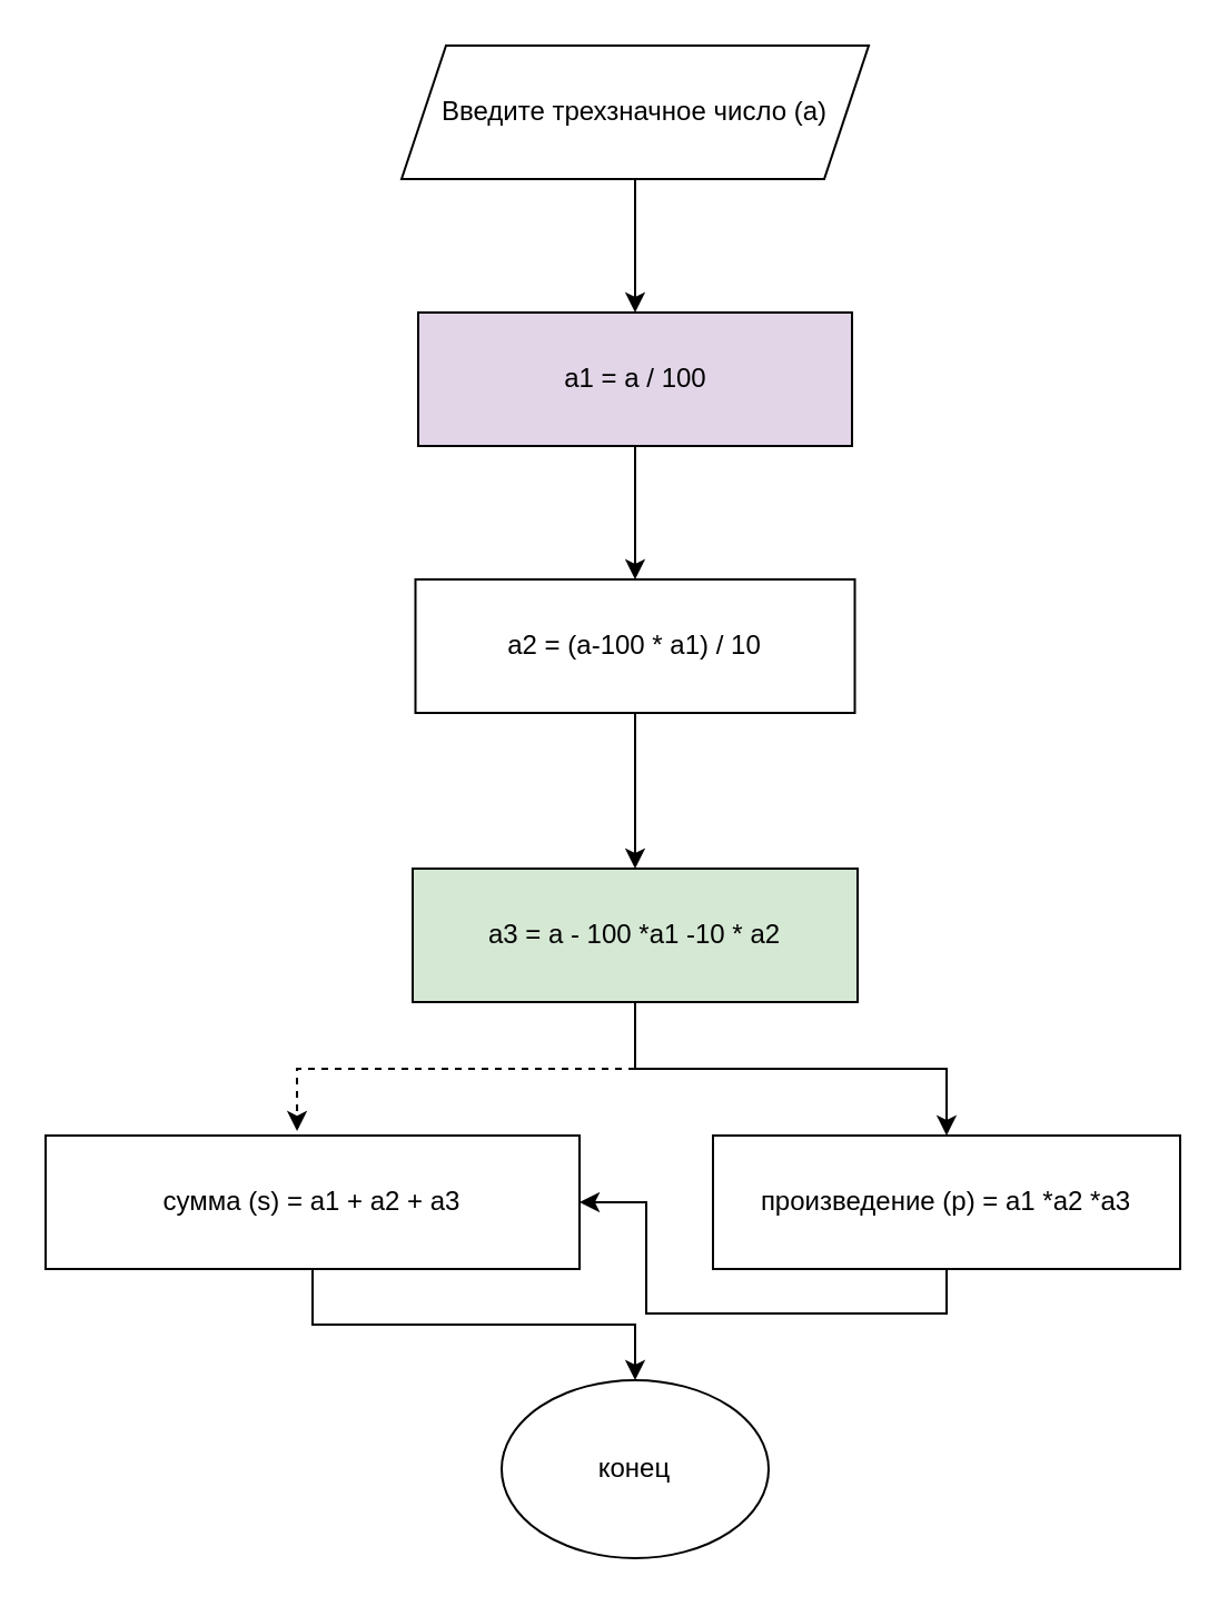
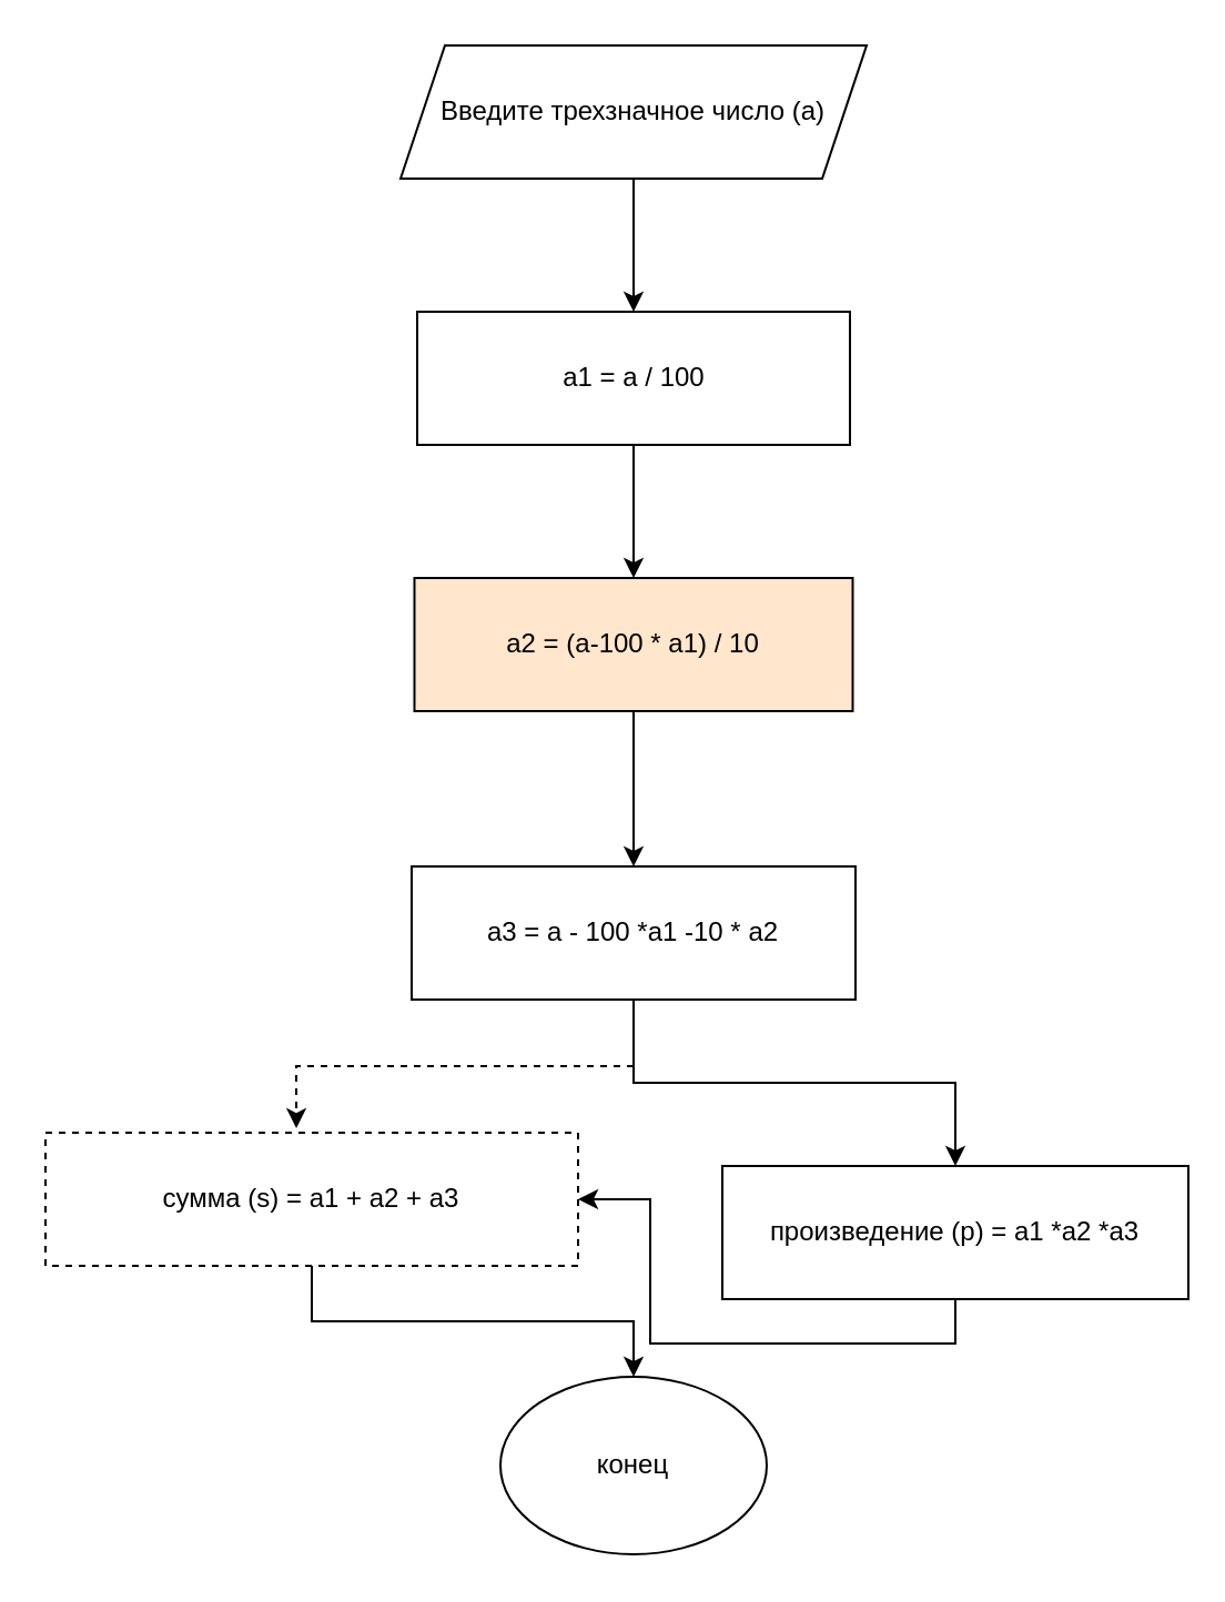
  <mxCell id="0" />
  <mxCell id="1" parent="0" />
  <mxCell id="2" value="Введите трехзначное число (a)" style="shape=parallelogram;perimeter=parallelogramPerimeter;whiteSpace=wrap;html=1;fixedSize=1;" vertex="1" parent="1"><mxGeometry x="180" y="20" width="210" height="60" as="geometry" /></mxCell>
  <mxCell id="3" value="" style="endArrow=classic;html=1;rounded=0;exitX=0.5;exitY=1;exitDx=0;exitDy=0;" edge="1" parent="1" source="2"><mxGeometry width="50" height="50" relative="1" as="geometry"><mxPoint x="240" y="360" as="sourcePoint" /><mxPoint x="285" y="140" as="targetPoint" /></mxGeometry></mxCell>
  <mxCell id="4" style="edgeStyle=orthogonalEdgeStyle;rounded=0;orthogonalLoop=1;jettySize=auto;html=1;exitX=0.5;exitY=1;exitDx=0;exitDy=0;" edge="1" parent="1" source="5"><mxGeometry relative="1" as="geometry"><mxPoint x="285" y="260" as="targetPoint" /></mxGeometry></mxCell>
- <mxCell id="5" value="a1 = a / 100" style="rounded=0;whiteSpace=wrap;html=1;fillColor=#e1d5e7;" vertex="1" parent="1"><mxGeometry x="187.5" y="140" width="195" height="60" as="geometry" /></mxCell>
+ <mxCell id="5" value="a1 = a / 100" style="rounded=0;whiteSpace=wrap;html=1;" vertex="1" parent="1"><mxGeometry x="187.5" y="140" width="195" height="60" as="geometry" /></mxCell>
  <mxCell id="6" style="edgeStyle=orthogonalEdgeStyle;rounded=0;orthogonalLoop=1;jettySize=auto;html=1;exitX=0.5;exitY=1;exitDx=0;exitDy=0;entryX=0.5;entryY=0;entryDx=0;entryDy=0;" edge="1" parent="1" source="7" target="10"><mxGeometry relative="1" as="geometry" /></mxCell>
- <mxCell id="7" value="a2 = (a-100 * a1) / 10" style="rounded=0;whiteSpace=wrap;html=1;" vertex="1" parent="1"><mxGeometry x="186.25" y="260" width="197.5" height="60" as="geometry" /></mxCell>
+ <mxCell id="7" value="a2 = (a-100 * a1) / 10" style="rounded=0;whiteSpace=wrap;html=1;fillColor=#ffe6cc;" vertex="1" parent="1"><mxGeometry x="186.25" y="260" width="197.5" height="60" as="geometry" /></mxCell>
  <mxCell id="8" style="edgeStyle=orthogonalEdgeStyle;rounded=0;orthogonalLoop=1;jettySize=auto;html=1;exitX=0.5;exitY=1;exitDx=0;exitDy=0;entryX=0.471;entryY=-0.033;entryDx=0;entryDy=0;entryPerimeter=0;dashed=1;" edge="1" parent="1" source="10" target="12"><mxGeometry relative="1" as="geometry"><mxPoint x="285" y="500" as="targetPoint" /></mxGeometry></mxCell>
  <mxCell id="9" style="edgeStyle=orthogonalEdgeStyle;rounded=0;orthogonalLoop=1;jettySize=auto;html=1;exitX=0.5;exitY=1;exitDx=0;exitDy=0;entryX=0.5;entryY=0;entryDx=0;entryDy=0;" edge="1" parent="1" source="10" target="14"><mxGeometry relative="1" as="geometry" /></mxCell>
- <mxCell id="10" value="a3 = a - 100 *a1 -10 * a2" style="rounded=0;whiteSpace=wrap;html=1;fillColor=#d5e8d4;" vertex="1" parent="1"><mxGeometry x="185" y="390" width="200" height="60" as="geometry" /></mxCell>
+ <mxCell id="10" value="a3 = a - 100 *a1 -10 * a2" style="rounded=0;whiteSpace=wrap;html=1;" vertex="1" parent="1"><mxGeometry x="185" y="390" width="200" height="60" as="geometry" /></mxCell>
  <mxCell id="11" style="edgeStyle=orthogonalEdgeStyle;rounded=0;orthogonalLoop=1;jettySize=auto;html=1;exitX=0.5;exitY=1;exitDx=0;exitDy=0;entryX=0.5;entryY=0;entryDx=0;entryDy=0;" edge="1" parent="1" source="12" target="15"><mxGeometry relative="1" as="geometry" /></mxCell>
- <mxCell id="12" value="сумма (s) = a1 + a2 + a3" style="rounded=0;whiteSpace=wrap;html=1;" vertex="1" parent="1"><mxGeometry x="20" y="510" width="240" height="60" as="geometry" /></mxCell>
+ <mxCell id="12" value="сумма (s) = a1 + a2 + a3" style="rounded=0;whiteSpace=wrap;html=1;dashed=1;" vertex="1" parent="1"><mxGeometry x="20" y="510" width="240" height="60" as="geometry" /></mxCell>
  <mxCell id="13" style="edgeStyle=orthogonalEdgeStyle;rounded=0;orthogonalLoop=1;jettySize=auto;html=1;exitX=0.5;exitY=1;exitDx=0;exitDy=0;" edge="1" parent="1" source="14" target="12"><mxGeometry relative="1" as="geometry" /></mxCell>
- <mxCell id="14" value="произведение (p) = a1 *a2 *a3" style="rounded=0;whiteSpace=wrap;html=1;" vertex="1" parent="1"><mxGeometry x="320" y="510" width="210" height="60" as="geometry" /></mxCell>
+ <mxCell id="14" value="произведение (p) = a1 *a2 *a3" style="rounded=0;whiteSpace=wrap;html=1;" vertex="1" parent="1"><mxGeometry x="325" y="525" width="210" height="60" as="geometry" /></mxCell>
  <mxCell id="15" value="конец" style="ellipse;whiteSpace=wrap;html=1;" vertex="1" parent="1"><mxGeometry x="225" y="620" width="120" height="80" as="geometry" /></mxCell>
